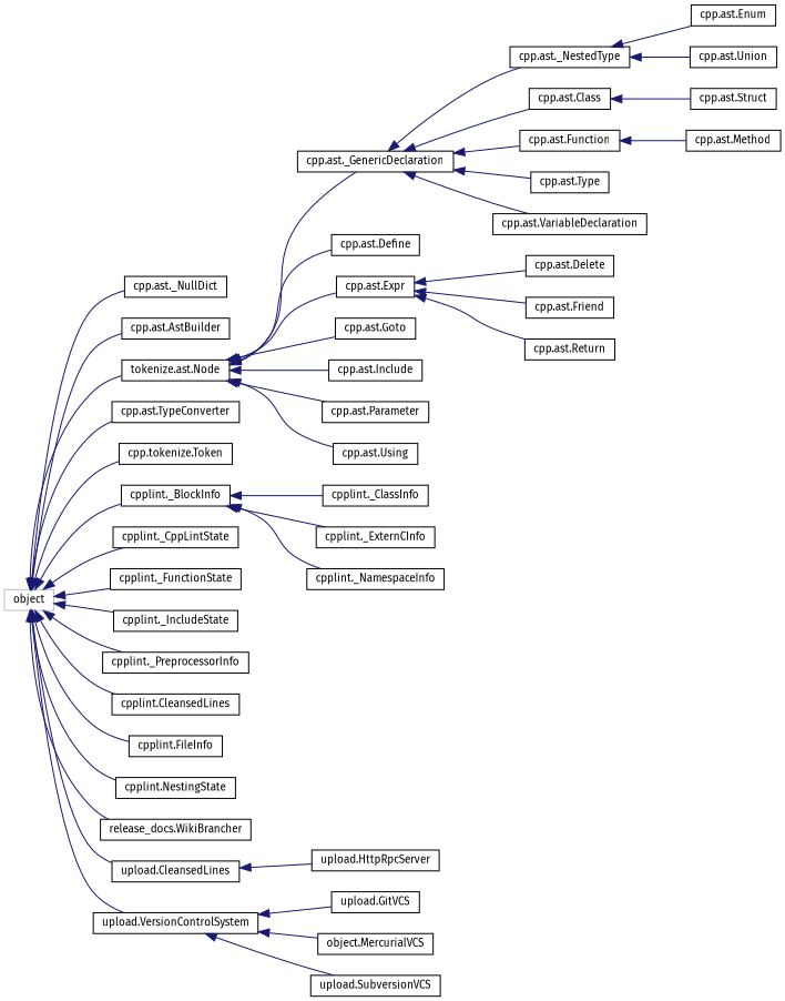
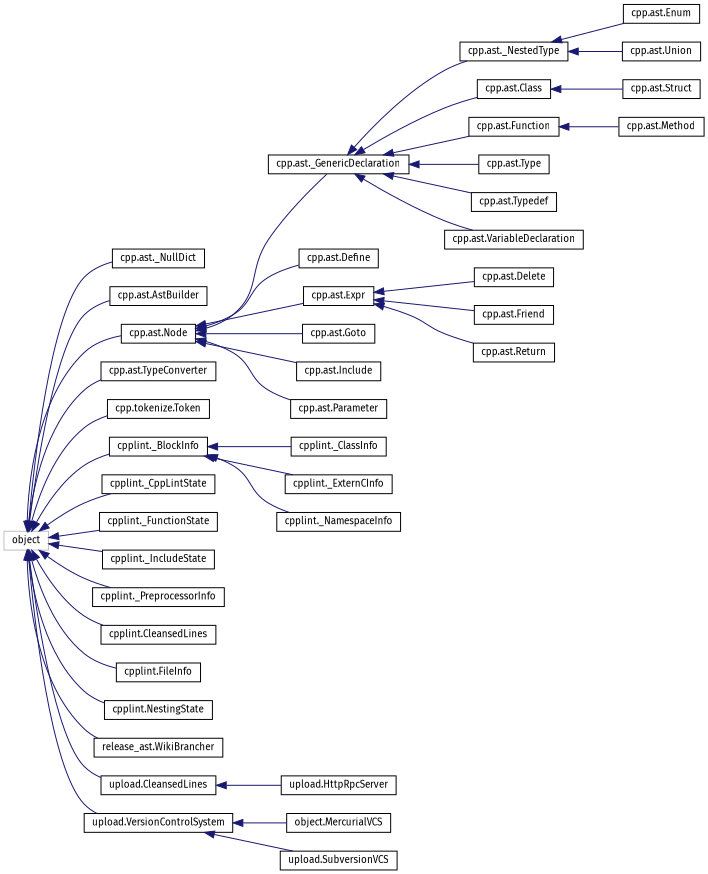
  digraph {
    fontname="Fira Sans"
    rankdir=LR
    node [color=black fillcolor=white fontname="Fira Sans" fontsize=10 shape=record style=filled]
    edge [color=midnightblue dir=back fontname="Fira Sans" fontsize=10 labelfontname=Helvetica labelfontsize=10 style=solid]
    n1 [color=grey75 height=0.2 label=object width=0.4]
    n2 [height=0.2 label="cpp.ast._NullDict" width=0.4]
    n3 [height=0.2 label="cpp.ast.AstBuilder" width=0.4]
-   n4 [height=0.2 label="tokenize.ast.Node" width=0.4]
+   n4 [height=0.2 label="cpp.ast.Node" width=0.4]
    n5 [height=0.2 label="cpp.ast.TypeConverter" width=0.4]
    n6 [height=0.2 label="cpp.tokenize.Token" width=0.4]
    n7 [height=0.2 label="cpplint._BlockInfo" width=0.4]
    n8 [height=0.2 label="cpplint._CppLintState" width=0.4]
    n9 [height=0.2 label="cpplint._FunctionState" width=0.4]
    n10 [height=0.2 label="cpplint._IncludeState" width=0.4]
    n11 [height=0.2 label="cpplint._PreprocessorInfo" width=0.4]
    n12 [height=0.2 label="cpplint.CleansedLines" width=0.4]
    n13 [height=0.2 label="cpplint.FileInfo" width=0.4]
    n14 [height=0.2 label="cpplint.NestingState" width=0.4]
-   n15 [height=0.2 label="release_docs.WikiBrancher" width=0.4]
+   n15 [height=0.2 label="release_ast.WikiBrancher" width=0.4]
    n16 [height=0.2 label="upload.CleansedLines" width=0.4]
    n17 [height=0.2 label="upload.VersionControlSystem" width=0.4]
    n18 [height=0.2 label="cpp.ast._GenericDeclaration" width=0.4]
    n19 [height=0.2 label="cpp.ast.Define" width=0.4]
    n20 [height=0.2 label="cpp.ast.Expr" width=0.4]
    n21 [height=0.2 label="cpp.ast.Goto" width=0.4]
    n22 [height=0.2 label="cpp.ast.Include" width=0.4]
    n23 [height=0.2 label="cpp.ast.Parameter" width=0.4]
-   n24 [height=0.2 label="cpp.ast.Using" width=0.4]
    n25 [height=0.2 label="cpplint._ClassInfo" width=0.4]
    n26 [height=0.2 label="cpplint._ExternCInfo" width=0.4]
    n27 [height=0.2 label="cpplint._NamespaceInfo" width=0.4]
    n28 [height=0.2 label="upload.HttpRpcServer" width=0.4]
-   n29 [height=0.2 label="upload.GitVCS" width=0.4]
    n30 [height=0.2 label="object.MercurialVCS" width=0.4]
    n31 [height=0.2 label="upload.SubversionVCS" width=0.4]
    n32 [height=0.2 label="cpp.ast._NestedType" width=0.4]
    n33 [height=0.2 label="cpp.ast.Class" width=0.4]
    n34 [height=0.2 label="cpp.ast.Function" width=0.4]
    n35 [height=0.2 label="cpp.ast.Type" width=0.4]
+   n36 [height=0.2 label="cpp.ast.Typedef" width=0.4]
    n37 [height=0.2 label="cpp.ast.VariableDeclaration" width=0.4]
    n38 [height=0.2 label="cpp.ast.Delete" width=0.4]
    n39 [height=0.2 label="cpp.ast.Friend" width=0.4]
    n40 [height=0.2 label="cpp.ast.Return" width=0.4]
    n41 [height=0.2 label="cpp.ast.Enum" width=0.4]
    n42 [height=0.2 label="cpp.ast.Union" width=0.4]
    n43 [height=0.2 label="cpp.ast.Struct" width=0.4]
    n44 [height=0.2 label="cpp.ast.Method" width=0.4]
    n1 -> n2
    n1 -> n3
    n1 -> n4
    n1 -> n5
    n1 -> n6
    n1 -> n7
    n1 -> n8
    n1 -> n9
    n1 -> n10
    n1 -> n11
    n1 -> n12
    n1 -> n13
    n1 -> n14
    n1 -> n15
    n1 -> n16
    n1 -> n17
    n4 -> n18
    n4 -> n19
    n4 -> n20
    n4 -> n21
    n4 -> n22
    n4 -> n23
-   n4 -> n24
    n7 -> n25
    n7 -> n26
    n7 -> n27
    n16 -> n28
-   n17 -> n29
    n17 -> n30
    n17 -> n31
    n18 -> n32
    n18 -> n33
    n18 -> n34
    n18 -> n35
+   n18 -> n36
    n18 -> n37
    n20 -> n38
    n20 -> n39
    n20 -> n40
    n32 -> n41
    n32 -> n42
    n33 -> n43
    n34 -> n44
  }
